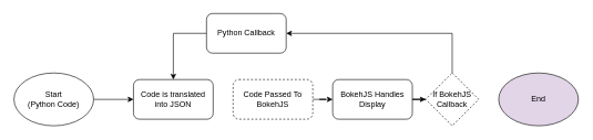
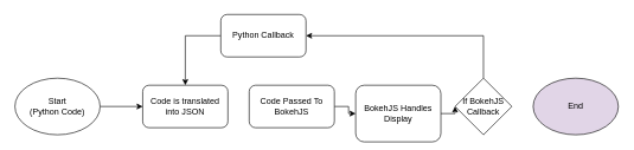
  <mxCell id="0" />
  <mxCell id="1" parent="0" />
  <mxCell id="2" style="edgeStyle=orthogonalEdgeStyle;rounded=0;orthogonalLoop=1;jettySize=auto;html=1;exitX=1;exitY=0.5;exitDx=0;exitDy=0;entryX=0;entryY=0.5;entryDx=0;entryDy=0;" edge="1" parent="1" source="3" target="4"><mxGeometry relative="1" as="geometry" /></mxCell>
  <mxCell id="3" value="Start&lt;div&gt;(Python Code)&lt;/div&gt;" style="ellipse;whiteSpace=wrap;html=1;" vertex="1" parent="1"><mxGeometry x="20" y="110" width="120" height="80" as="geometry" /></mxCell>
  <mxCell id="4" value="Code is translated into JSON" style="rounded=1;whiteSpace=wrap;html=1;" vertex="1" parent="1"><mxGeometry x="200" y="120" width="120" height="60" as="geometry" /></mxCell>
  <mxCell id="5" style="edgeStyle=orthogonalEdgeStyle;rounded=0;orthogonalLoop=1;jettySize=auto;html=1;entryX=0;entryY=0.5;entryDx=0;entryDy=0;" edge="1" parent="1" source="6" target="8"><mxGeometry relative="1" as="geometry" /></mxCell>
- <mxCell id="6" value="Code Passed To BokehJS" style="rounded=1;whiteSpace=wrap;html=1;dashed=1;" vertex="1" parent="1"><mxGeometry x="350" y="120" width="120" height="60" as="geometry" /></mxCell>
+ <mxCell id="6" value="Code Passed To BokehJS" style="rounded=1;whiteSpace=wrap;html=1;" vertex="1" parent="1"><mxGeometry x="350" y="120" width="120" height="60" as="geometry" /></mxCell>
  <mxCell id="7" style="edgeStyle=orthogonalEdgeStyle;rounded=0;orthogonalLoop=1;jettySize=auto;html=1;" edge="1" parent="1" source="8" target="11"><mxGeometry relative="1" as="geometry" /></mxCell>
- <mxCell id="8" value="BokehJS Handles Display" style="rounded=1;whiteSpace=wrap;html=1;" vertex="1" parent="1"><mxGeometry x="500" y="120" width="120" height="60" as="geometry" /></mxCell>
+ <mxCell id="8" value="BokehJS Handles Display" style="rounded=1;whiteSpace=wrap;html=1;" vertex="1" parent="1"><mxGeometry x="500" y="120" width="120" height="80" as="geometry" /></mxCell>
  <mxCell id="9" value="End" style="ellipse;whiteSpace=wrap;html=1;fillColor=#e1d5e7;" vertex="1" parent="1"><mxGeometry x="750" y="110" width="120" height="80" as="geometry" /></mxCell>
  <mxCell id="10" style="edgeStyle=orthogonalEdgeStyle;rounded=0;orthogonalLoop=1;jettySize=auto;html=1;exitX=0.5;exitY=0;exitDx=0;exitDy=0;entryX=1;entryY=0.5;entryDx=0;entryDy=0;" edge="1" parent="1" source="11" target="13"><mxGeometry relative="1" as="geometry" /></mxCell>
- <mxCell id="11" value="If BokehJS&lt;div&gt;Callback&lt;/div&gt;" style="rhombus;whiteSpace=wrap;html=1;dashed=1;" vertex="1" parent="1"><mxGeometry x="640" y="110" width="80" height="80" as="geometry" /></mxCell>
+ <mxCell id="11" value="If BokehJS&lt;div&gt;Callback&lt;/div&gt;" style="rhombus;whiteSpace=wrap;html=1;" vertex="1" parent="1"><mxGeometry x="640" y="110" width="80" height="80" as="geometry" /></mxCell>
  <mxCell id="12" style="edgeStyle=orthogonalEdgeStyle;rounded=0;orthogonalLoop=1;jettySize=auto;html=1;entryX=0.5;entryY=0;entryDx=0;entryDy=0;" edge="1" parent="1" source="13" target="4"><mxGeometry relative="1" as="geometry"><Array as="points"><mxPoint x="260" y="50" /></Array></mxGeometry></mxCell>
  <mxCell id="13" value="Python Callback" style="rounded=1;whiteSpace=wrap;html=1;" vertex="1" parent="1"><mxGeometry x="310" y="20" width="120" height="60" as="geometry" /></mxCell>
